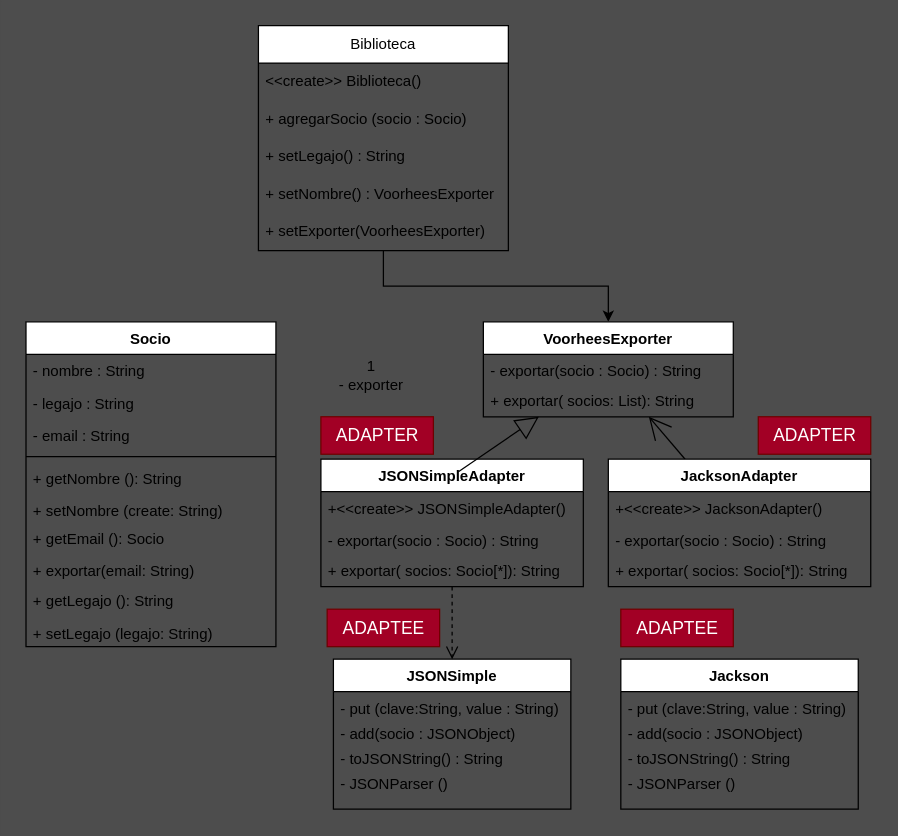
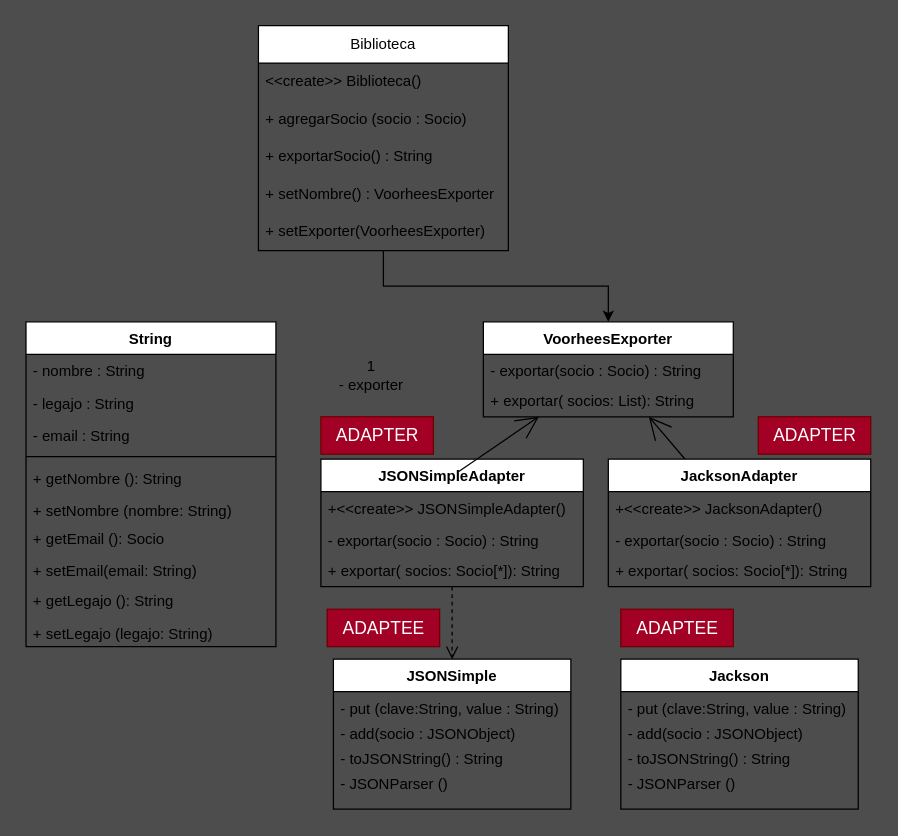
  <mxCell id="0" />
  <mxCell id="1" parent="0" />
  <mxCell id="2" style="edgeStyle=orthogonalEdgeStyle;rounded=0;orthogonalLoop=1;jettySize=auto;html=1;labelBackgroundColor=none;fontColor=default;" edge="1" parent="1" source="3" target="20"><mxGeometry relative="1" as="geometry" /></mxCell>
  <mxCell id="3" value="Biblioteca" style="swimlane;fontStyle=0;childLayout=stackLayout;horizontal=1;startSize=30;horizontalStack=0;resizeParent=1;resizeParentMax=0;resizeLast=0;collapsible=1;marginBottom=0;whiteSpace=wrap;html=1;hachureGap=4;fontFamily=Helvetica;labelBackgroundColor=none;" vertex="1" parent="1"><mxGeometry x="206" y="20" width="200" height="180" as="geometry" /></mxCell>
  <mxCell id="4" value="&amp;lt;&amp;lt;create&amp;gt;&amp;gt; Biblioteca()" style="text;strokeColor=none;fillColor=none;align=left;verticalAlign=middle;spacingLeft=4;spacingRight=4;overflow=hidden;points=[[0,0.5],[1,0.5]];portConstraint=eastwest;rotatable=0;whiteSpace=wrap;html=1;fontFamily=Helvetica;labelBackgroundColor=none;" vertex="1" parent="3"><mxGeometry y="30" width="200" height="30" as="geometry" /></mxCell>
  <mxCell id="5" value="+ agregarSocio (socio : Socio)&amp;nbsp;" style="text;strokeColor=none;fillColor=none;align=left;verticalAlign=middle;spacingLeft=4;spacingRight=4;overflow=hidden;points=[[0,0.5],[1,0.5]];portConstraint=eastwest;rotatable=0;whiteSpace=wrap;html=1;fontFamily=Helvetica;labelBackgroundColor=none;" vertex="1" parent="3"><mxGeometry y="60" width="200" height="30" as="geometry" /></mxCell>
- <mxCell id="6" value="+ setLegajo() : String" style="text;strokeColor=none;fillColor=none;align=left;verticalAlign=middle;spacingLeft=4;spacingRight=4;overflow=hidden;points=[[0,0.5],[1,0.5]];portConstraint=eastwest;rotatable=0;whiteSpace=wrap;html=1;fontFamily=Helvetica;labelBackgroundColor=none;" vertex="1" parent="3"><mxGeometry y="90" width="200" height="30" as="geometry" /></mxCell>
+ <mxCell id="6" value="+ exportarSocio() : String" style="text;strokeColor=none;fillColor=none;align=left;verticalAlign=middle;spacingLeft=4;spacingRight=4;overflow=hidden;points=[[0,0.5],[1,0.5]];portConstraint=eastwest;rotatable=0;whiteSpace=wrap;html=1;fontFamily=Helvetica;labelBackgroundColor=none;" vertex="1" parent="3"><mxGeometry y="90" width="200" height="30" as="geometry" /></mxCell>
  <mxCell id="7" value="+ setNombre() : VoorheesExporter" style="text;strokeColor=none;fillColor=none;align=left;verticalAlign=middle;spacingLeft=4;spacingRight=4;overflow=hidden;points=[[0,0.5],[1,0.5]];portConstraint=eastwest;rotatable=0;whiteSpace=wrap;html=1;fontFamily=Helvetica;labelBackgroundColor=none;" vertex="1" parent="3"><mxGeometry y="120" width="200" height="30" as="geometry" /></mxCell>
  <mxCell id="8" value="+ setExporter(VoorheesExporter)" style="text;strokeColor=none;fillColor=none;align=left;verticalAlign=middle;spacingLeft=4;spacingRight=4;overflow=hidden;points=[[0,0.5],[1,0.5]];portConstraint=eastwest;rotatable=0;whiteSpace=wrap;html=1;fontFamily=Helvetica;labelBackgroundColor=none;" vertex="1" parent="3"><mxGeometry y="150" width="200" height="30" as="geometry" /></mxCell>
- <mxCell id="9" value="Socio" style="swimlane;fontStyle=1;align=center;verticalAlign=top;childLayout=stackLayout;horizontal=1;startSize=26;horizontalStack=0;resizeParent=1;resizeParentMax=0;resizeLast=0;collapsible=1;marginBottom=0;whiteSpace=wrap;html=1;labelBackgroundColor=none;" vertex="1" parent="1"><mxGeometry x="20" y="257" width="200" height="260" as="geometry" /></mxCell>
+ <mxCell id="9" value="String" style="swimlane;fontStyle=1;align=center;verticalAlign=top;childLayout=stackLayout;horizontal=1;startSize=26;horizontalStack=0;resizeParent=1;resizeParentMax=0;resizeLast=0;collapsible=1;marginBottom=0;whiteSpace=wrap;html=1;labelBackgroundColor=none;" vertex="1" parent="1"><mxGeometry x="20" y="257" width="200" height="260" as="geometry" /></mxCell>
  <mxCell id="10" value="- nombre : String" style="text;strokeColor=none;fillColor=none;align=left;verticalAlign=top;spacingLeft=4;spacingRight=4;overflow=hidden;rotatable=0;points=[[0,0.5],[1,0.5]];portConstraint=eastwest;whiteSpace=wrap;html=1;labelBackgroundColor=none;" vertex="1" parent="9"><mxGeometry y="26" width="200" height="26" as="geometry" /></mxCell>
  <mxCell id="11" value="- legajo : String" style="text;strokeColor=none;fillColor=none;align=left;verticalAlign=top;spacingLeft=4;spacingRight=4;overflow=hidden;rotatable=0;points=[[0,0.5],[1,0.5]];portConstraint=eastwest;whiteSpace=wrap;html=1;labelBackgroundColor=none;" vertex="1" parent="9"><mxGeometry y="52" width="200" height="26" as="geometry" /></mxCell>
  <mxCell id="12" value="- email : String" style="text;strokeColor=none;fillColor=none;align=left;verticalAlign=top;spacingLeft=4;spacingRight=4;overflow=hidden;rotatable=0;points=[[0,0.5],[1,0.5]];portConstraint=eastwest;whiteSpace=wrap;html=1;labelBackgroundColor=none;" vertex="1" parent="9"><mxGeometry y="78" width="200" height="26" as="geometry" /></mxCell>
  <mxCell id="13" value="" style="line;strokeWidth=1;fillColor=none;align=left;verticalAlign=middle;spacingTop=-1;spacingLeft=3;spacingRight=3;rotatable=0;labelPosition=right;points=[];portConstraint=eastwest;labelBackgroundColor=none;" vertex="1" parent="9"><mxGeometry y="104" width="200" height="8" as="geometry" /></mxCell>
  <mxCell id="14" value="+ getNombre (): String" style="text;strokeColor=none;fillColor=none;align=left;verticalAlign=top;spacingLeft=4;spacingRight=4;overflow=hidden;rotatable=0;points=[[0,0.5],[1,0.5]];portConstraint=eastwest;whiteSpace=wrap;html=1;labelBackgroundColor=none;" vertex="1" parent="9"><mxGeometry y="112" width="200" height="26" as="geometry" /></mxCell>
- <mxCell id="15" value="+ setNombre (create: String)" style="text;strokeColor=none;fillColor=none;align=left;verticalAlign=top;spacingLeft=4;spacingRight=4;overflow=hidden;rotatable=0;points=[[0,0.5],[1,0.5]];portConstraint=eastwest;whiteSpace=wrap;html=1;labelBackgroundColor=none;" vertex="1" parent="9"><mxGeometry y="138" width="200" height="22" as="geometry" /></mxCell>
+ <mxCell id="15" value="+ setNombre (nombre: String)" style="text;strokeColor=none;fillColor=none;align=left;verticalAlign=top;spacingLeft=4;spacingRight=4;overflow=hidden;rotatable=0;points=[[0,0.5],[1,0.5]];portConstraint=eastwest;whiteSpace=wrap;html=1;labelBackgroundColor=none;" vertex="1" parent="9"><mxGeometry y="138" width="200" height="22" as="geometry" /></mxCell>
  <mxCell id="16" value="+ getEmail (): Socio" style="text;strokeColor=none;fillColor=none;align=left;verticalAlign=top;spacingLeft=4;spacingRight=4;overflow=hidden;rotatable=0;points=[[0,0.5],[1,0.5]];portConstraint=eastwest;whiteSpace=wrap;html=1;labelBackgroundColor=none;" vertex="1" parent="9"><mxGeometry y="160" width="200" height="26" as="geometry" /></mxCell>
- <mxCell id="17" value="+ exportar(email: String)" style="text;strokeColor=none;fillColor=none;align=left;verticalAlign=top;spacingLeft=4;spacingRight=4;overflow=hidden;rotatable=0;points=[[0,0.5],[1,0.5]];portConstraint=eastwest;whiteSpace=wrap;html=1;labelBackgroundColor=none;" vertex="1" parent="9"><mxGeometry y="186" width="200" height="24" as="geometry" /></mxCell>
+ <mxCell id="17" value="+ setEmail(email: String)" style="text;strokeColor=none;fillColor=none;align=left;verticalAlign=top;spacingLeft=4;spacingRight=4;overflow=hidden;rotatable=0;points=[[0,0.5],[1,0.5]];portConstraint=eastwest;whiteSpace=wrap;html=1;labelBackgroundColor=none;" vertex="1" parent="9"><mxGeometry y="186" width="200" height="24" as="geometry" /></mxCell>
  <mxCell id="18" value="+ getLegajo (): String" style="text;strokeColor=none;fillColor=none;align=left;verticalAlign=top;spacingLeft=4;spacingRight=4;overflow=hidden;rotatable=0;points=[[0,0.5],[1,0.5]];portConstraint=eastwest;whiteSpace=wrap;html=1;labelBackgroundColor=none;" vertex="1" parent="9"><mxGeometry y="210" width="200" height="26" as="geometry" /></mxCell>
  <mxCell id="19" value="+ setLegajo (legajo: String)" style="text;strokeColor=none;fillColor=none;align=left;verticalAlign=top;spacingLeft=4;spacingRight=4;overflow=hidden;rotatable=0;points=[[0,0.5],[1,0.5]];portConstraint=eastwest;whiteSpace=wrap;html=1;labelBackgroundColor=none;" vertex="1" parent="9"><mxGeometry y="236" width="200" height="24" as="geometry" /></mxCell>
  <mxCell id="20" value="VoorheesExporter" style="swimlane;fontStyle=1;align=center;verticalAlign=top;childLayout=stackLayout;horizontal=1;startSize=26;horizontalStack=0;resizeParent=1;resizeParentMax=0;resizeLast=0;collapsible=1;marginBottom=0;whiteSpace=wrap;html=1;labelBackgroundColor=none;" vertex="1" parent="1"><mxGeometry x="386" y="257" width="200" height="76" as="geometry" /></mxCell>
  <mxCell id="21" value="- exportar(socio : Socio) : String" style="text;strokeColor=none;fillColor=none;align=left;verticalAlign=top;spacingLeft=4;spacingRight=4;overflow=hidden;rotatable=0;points=[[0,0.5],[1,0.5]];portConstraint=eastwest;whiteSpace=wrap;html=1;labelBackgroundColor=none;" vertex="1" parent="20"><mxGeometry y="26" width="200" height="24" as="geometry" /></mxCell>
  <mxCell id="22" value="+ exportar( socios: List): String" style="text;strokeColor=none;fillColor=none;align=left;verticalAlign=top;spacingLeft=4;spacingRight=4;overflow=hidden;rotatable=0;points=[[0,0.5],[1,0.5]];portConstraint=eastwest;whiteSpace=wrap;html=1;labelBackgroundColor=none;" vertex="1" parent="20"><mxGeometry y="50" width="200" height="26" as="geometry" /></mxCell>
  <mxCell id="23" value="&lt;div&gt;1&lt;/div&gt;- exporter" style="text;html=1;align=center;verticalAlign=middle;resizable=0;points=[];autosize=1;strokeColor=none;fillColor=none;labelBackgroundColor=none;" vertex="1" parent="1"><mxGeometry x="261" y="280" width="70" height="40" as="geometry" /></mxCell>
  <mxCell id="24" value="JSONSimpleAdapter" style="swimlane;fontStyle=1;align=center;verticalAlign=top;childLayout=stackLayout;horizontal=1;startSize=26;horizontalStack=0;resizeParent=1;resizeParentMax=0;resizeLast=0;collapsible=1;marginBottom=0;whiteSpace=wrap;html=1;labelBackgroundColor=none;" vertex="1" parent="1"><mxGeometry x="256" y="367" width="210" height="102" as="geometry" /></mxCell>
  <mxCell id="25" value="+&amp;lt;&amp;lt;create&amp;gt;&amp;gt; JSONSimpleAdapter()" style="text;strokeColor=none;fillColor=none;align=left;verticalAlign=top;spacingLeft=4;spacingRight=4;overflow=hidden;rotatable=0;points=[[0,0.5],[1,0.5]];portConstraint=eastwest;whiteSpace=wrap;html=1;labelBackgroundColor=none;" vertex="1" parent="24"><mxGeometry y="26" width="210" height="26" as="geometry" /></mxCell>
  <mxCell id="26" value="- exportar(socio : Socio) : String" style="text;strokeColor=none;fillColor=none;align=left;verticalAlign=top;spacingLeft=4;spacingRight=4;overflow=hidden;rotatable=0;points=[[0,0.5],[1,0.5]];portConstraint=eastwest;whiteSpace=wrap;html=1;labelBackgroundColor=none;" vertex="1" parent="24"><mxGeometry y="52" width="210" height="24" as="geometry" /></mxCell>
  <mxCell id="27" value="+ exportar( socios: Socio[*]): String" style="text;strokeColor=none;fillColor=none;align=left;verticalAlign=top;spacingLeft=4;spacingRight=4;overflow=hidden;rotatable=0;points=[[0,0.5],[1,0.5]];portConstraint=eastwest;whiteSpace=wrap;html=1;labelBackgroundColor=none;" vertex="1" parent="24"><mxGeometry y="76" width="210" height="26" as="geometry" /></mxCell>
- <mxCell id="28" value="" style="endArrow=block;endSize=16;endFill=0;html=1;rounded=0;exitX=0.524;exitY=0.098;exitDx=0;exitDy=0;exitPerimeter=0;labelBackgroundColor=none;fontColor=default;" edge="1" parent="1" source="24" target="20"><mxGeometry x="0.0" width="160" relative="1" as="geometry"><mxPoint x="186" y="317" as="sourcePoint" /><mxPoint x="346" y="317" as="targetPoint" /><mxPoint as="offset" /></mxGeometry></mxCell>
+ <mxCell id="28" value="" style="endArrow=open;endSize=16;endFill=0;html=1;rounded=0;exitX=0.524;exitY=0.098;exitDx=0;exitDy=0;exitPerimeter=0;labelBackgroundColor=none;fontColor=default;" edge="1" parent="1" source="24" target="20"><mxGeometry x="0.0" width="160" relative="1" as="geometry"><mxPoint x="186" y="317" as="sourcePoint" /><mxPoint x="346" y="317" as="targetPoint" /><mxPoint as="offset" /></mxGeometry></mxCell>
  <mxCell id="29" value="" style="endArrow=open;endSize=16;endFill=0;html=1;rounded=0;labelBackgroundColor=none;fontColor=default;" edge="1" parent="1" source="36" target="20"><mxGeometry width="160" relative="1" as="geometry"><mxPoint x="558.183" y="377" as="sourcePoint" /><mxPoint x="443" y="343" as="targetPoint" /></mxGeometry></mxCell>
  <mxCell id="30" value="JSONSimple" style="swimlane;fontStyle=1;align=center;verticalAlign=top;childLayout=stackLayout;horizontal=1;startSize=26;horizontalStack=0;resizeParent=1;resizeParentMax=0;resizeLast=0;collapsible=1;marginBottom=0;whiteSpace=wrap;html=1;labelBackgroundColor=none;" vertex="1" parent="1"><mxGeometry x="266" y="527" width="190" height="120" as="geometry" /></mxCell>
  <mxCell id="31" value="- put (clave:String, value : String)" style="text;strokeColor=none;fillColor=none;align=left;verticalAlign=top;spacingLeft=4;spacingRight=4;overflow=hidden;rotatable=0;points=[[0,0.5],[1,0.5]];portConstraint=eastwest;whiteSpace=wrap;html=1;labelBackgroundColor=none;" vertex="1" parent="30"><mxGeometry y="26" width="190" height="20" as="geometry" /></mxCell>
  <mxCell id="32" value="- add(socio : JSONObject)" style="text;strokeColor=none;fillColor=none;align=left;verticalAlign=top;spacingLeft=4;spacingRight=4;overflow=hidden;rotatable=0;points=[[0,0.5],[1,0.5]];portConstraint=eastwest;whiteSpace=wrap;html=1;labelBackgroundColor=none;" vertex="1" parent="30"><mxGeometry y="46" width="190" height="20" as="geometry" /></mxCell>
  <mxCell id="33" value="-&amp;nbsp;toJSONString() : String&lt;div&gt;&lt;br&gt;&lt;/div&gt;" style="text;strokeColor=none;fillColor=none;align=left;verticalAlign=top;spacingLeft=4;spacingRight=4;overflow=hidden;rotatable=0;points=[[0,0.5],[1,0.5]];portConstraint=eastwest;whiteSpace=wrap;html=1;labelBackgroundColor=none;" vertex="1" parent="30"><mxGeometry y="66" width="190" height="20" as="geometry" /></mxCell>
  <mxCell id="34" value="- JSONParser ()&lt;div&gt;&lt;br&gt;&lt;/div&gt;" style="text;strokeColor=none;fillColor=none;align=left;verticalAlign=top;spacingLeft=4;spacingRight=4;overflow=hidden;rotatable=0;points=[[0,0.5],[1,0.5]];portConstraint=eastwest;whiteSpace=wrap;html=1;labelBackgroundColor=none;" vertex="1" parent="30"><mxGeometry y="86" width="190" height="34" as="geometry" /></mxCell>
  <mxCell id="35" value="" style="html=1;verticalAlign=bottom;endArrow=open;dashed=1;endSize=8;curved=0;rounded=0;labelBackgroundColor=none;fontColor=default;" edge="1" parent="1" source="24" target="30"><mxGeometry relative="1" as="geometry"><mxPoint x="386" y="507" as="sourcePoint" /><mxPoint x="306" y="507" as="targetPoint" /></mxGeometry></mxCell>
  <mxCell id="36" value="JacksonAdapter" style="swimlane;fontStyle=1;align=center;verticalAlign=top;childLayout=stackLayout;horizontal=1;startSize=26;horizontalStack=0;resizeParent=1;resizeParentMax=0;resizeLast=0;collapsible=1;marginBottom=0;whiteSpace=wrap;html=1;labelBackgroundColor=none;" vertex="1" parent="1"><mxGeometry x="486" y="367" width="210" height="102" as="geometry" /></mxCell>
  <mxCell id="37" value="+&amp;lt;&amp;lt;create&amp;gt;&amp;gt; JacksonAdapter()" style="text;strokeColor=none;fillColor=none;align=left;verticalAlign=top;spacingLeft=4;spacingRight=4;overflow=hidden;rotatable=0;points=[[0,0.5],[1,0.5]];portConstraint=eastwest;whiteSpace=wrap;html=1;labelBackgroundColor=none;" vertex="1" parent="36"><mxGeometry y="26" width="210" height="26" as="geometry" /></mxCell>
  <mxCell id="38" value="- exportar(socio : Socio) : String" style="text;strokeColor=none;fillColor=none;align=left;verticalAlign=top;spacingLeft=4;spacingRight=4;overflow=hidden;rotatable=0;points=[[0,0.5],[1,0.5]];portConstraint=eastwest;whiteSpace=wrap;html=1;labelBackgroundColor=none;" vertex="1" parent="36"><mxGeometry y="52" width="210" height="24" as="geometry" /></mxCell>
  <mxCell id="39" value="+ exportar( socios: Socio[*]): String" style="text;strokeColor=none;fillColor=none;align=left;verticalAlign=top;spacingLeft=4;spacingRight=4;overflow=hidden;rotatable=0;points=[[0,0.5],[1,0.5]];portConstraint=eastwest;whiteSpace=wrap;html=1;labelBackgroundColor=none;" vertex="1" parent="36"><mxGeometry y="76" width="210" height="26" as="geometry" /></mxCell>
  <mxCell id="40" value="Jackson" style="swimlane;fontStyle=1;align=center;verticalAlign=top;childLayout=stackLayout;horizontal=1;startSize=26;horizontalStack=0;resizeParent=1;resizeParentMax=0;resizeLast=0;collapsible=1;marginBottom=0;whiteSpace=wrap;html=1;labelBackgroundColor=none;" vertex="1" parent="1"><mxGeometry x="496" y="527" width="190" height="120" as="geometry" /></mxCell>
  <mxCell id="41" value="- put (clave:String, value : String)" style="text;strokeColor=none;fillColor=none;align=left;verticalAlign=top;spacingLeft=4;spacingRight=4;overflow=hidden;rotatable=0;points=[[0,0.5],[1,0.5]];portConstraint=eastwest;whiteSpace=wrap;html=1;labelBackgroundColor=none;" vertex="1" parent="40"><mxGeometry y="26" width="190" height="20" as="geometry" /></mxCell>
  <mxCell id="42" value="- add(socio : JSONObject)" style="text;strokeColor=none;fillColor=none;align=left;verticalAlign=top;spacingLeft=4;spacingRight=4;overflow=hidden;rotatable=0;points=[[0,0.5],[1,0.5]];portConstraint=eastwest;whiteSpace=wrap;html=1;labelBackgroundColor=none;" vertex="1" parent="40"><mxGeometry y="46" width="190" height="20" as="geometry" /></mxCell>
  <mxCell id="43" value="-&amp;nbsp;toJSONString() : String&lt;div&gt;&lt;br&gt;&lt;/div&gt;" style="text;strokeColor=none;fillColor=none;align=left;verticalAlign=top;spacingLeft=4;spacingRight=4;overflow=hidden;rotatable=0;points=[[0,0.5],[1,0.5]];portConstraint=eastwest;whiteSpace=wrap;html=1;labelBackgroundColor=none;" vertex="1" parent="40"><mxGeometry y="66" width="190" height="20" as="geometry" /></mxCell>
  <mxCell id="44" value="- JSONParser ()&lt;div&gt;&lt;br&gt;&lt;/div&gt;" style="text;strokeColor=none;fillColor=none;align=left;verticalAlign=top;spacingLeft=4;spacingRight=4;overflow=hidden;rotatable=0;points=[[0,0.5],[1,0.5]];portConstraint=eastwest;whiteSpace=wrap;html=1;labelBackgroundColor=none;" vertex="1" parent="40"><mxGeometry y="86" width="190" height="34" as="geometry" /></mxCell>
  <mxCell id="45" value="&lt;font style=&quot;font-size: 14px;&quot;&gt;ADAPTER&lt;/font&gt;" style="text;html=1;align=center;verticalAlign=middle;resizable=0;points=[];autosize=1;strokeColor=#6F0000;fillColor=#a20025;labelBackgroundColor=none;fontColor=#ffffff;" vertex="1" parent="1"><mxGeometry x="256" y="333" width="90" height="30" as="geometry" /></mxCell>
  <mxCell id="46" value="&lt;font style=&quot;font-size: 14px;&quot;&gt;ADAPTER&lt;/font&gt;" style="text;html=1;align=center;verticalAlign=middle;resizable=0;points=[];autosize=1;strokeColor=#6F0000;fillColor=#a20025;labelBackgroundColor=none;fontColor=#ffffff;" vertex="1" parent="1"><mxGeometry x="606" y="333" width="90" height="30" as="geometry" /></mxCell>
  <mxCell id="47" value="&lt;font style=&quot;font-size: 14px;&quot;&gt;ADAPTEE&lt;/font&gt;" style="text;html=1;align=center;verticalAlign=middle;resizable=0;points=[];autosize=1;strokeColor=#6F0000;fillColor=#a20025;labelBackgroundColor=none;fontColor=#ffffff;" vertex="1" parent="1"><mxGeometry x="261" y="487" width="90" height="30" as="geometry" /></mxCell>
  <mxCell id="48" value="&lt;font style=&quot;font-size: 14px;&quot;&gt;ADAPTEE&lt;/font&gt;" style="text;html=1;align=center;verticalAlign=middle;resizable=0;points=[];autosize=1;strokeColor=#6F0000;fillColor=#a20025;labelBackgroundColor=none;fontColor=#ffffff;" vertex="1" parent="1"><mxGeometry x="496" y="487" width="90" height="30" as="geometry" /></mxCell>
